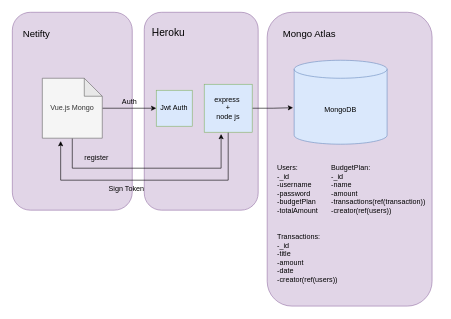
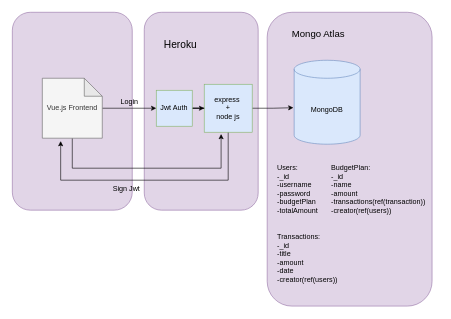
  <mxCell id="0" />
  <mxCell id="1" parent="0" />
  <mxCell id="2" value="&lt;br&gt;&lt;br&gt;&lt;br&gt;" style="rounded=1;whiteSpace=wrap;html=1;fillColor=#e1d5e7;strokeColor=#9673a6;align=left;" vertex="1" parent="1"><mxGeometry x="445" y="20" width="275" height="490" as="geometry" /></mxCell>
  <mxCell id="3" value="&lt;br&gt;&lt;br&gt;&lt;br&gt;" style="rounded=1;whiteSpace=wrap;html=1;fillColor=#e1d5e7;strokeColor=#9673a6;align=left;" vertex="1" parent="1"><mxGeometry x="240" y="20" width="190" height="330" as="geometry" /></mxCell>
  <mxCell id="4" value="&lt;br&gt;&lt;br&gt;&lt;br&gt;" style="rounded=1;whiteSpace=wrap;html=1;fillColor=#e1d5e7;strokeColor=#9673a6;align=left;" vertex="1" parent="1"><mxGeometry x="20" y="20" width="200" height="330" as="geometry" /></mxCell>
  <mxCell id="5" style="edgeStyle=orthogonalEdgeStyle;rounded=0;orthogonalLoop=1;jettySize=auto;html=1;entryX=-0.012;entryY=0.565;entryDx=0;entryDy=0;entryPerimeter=0;" edge="1" parent="1" source="7" target="8"><mxGeometry relative="1" as="geometry" /></mxCell>
  <mxCell id="6" style="edgeStyle=orthogonalEdgeStyle;rounded=0;orthogonalLoop=1;jettySize=auto;html=1;entryX=0.306;entryY=1.048;entryDx=0;entryDy=0;entryPerimeter=0;" edge="1" parent="1" source="7" target="11"><mxGeometry relative="1" as="geometry"><mxPoint x="380" y="360" as="targetPoint" /><Array as="points"><mxPoint x="380" y="300" /><mxPoint x="101" y="300" /></Array></mxGeometry></mxCell>
  <mxCell id="7" value="express&amp;nbsp;&lt;br&gt;+&lt;br&gt;node js" style="whiteSpace=wrap;html=1;aspect=fixed;fillColor=#dae8fc;strokeColor=#82b366;" vertex="1" parent="1"><mxGeometry x="340" y="140" width="80" height="80" as="geometry" /></mxCell>
- <mxCell id="8" value="MongoDB&lt;br&gt;" style="shape=cylinder3;whiteSpace=wrap;html=1;boundedLbl=1;backgroundOutline=1;size=15;fillColor=#dae8fc;strokeColor=#6c8ebf;" vertex="1" parent="1"><mxGeometry x="490" y="100" width="155" height="140" as="geometry" /></mxCell>
+ <mxCell id="8" value="MongoDB&lt;br&gt;" style="shape=cylinder3;whiteSpace=wrap;html=1;boundedLbl=1;backgroundOutline=1;size=15;fillColor=#dae8fc;strokeColor=#6c8ebf;" vertex="1" parent="1"><mxGeometry x="490" y="100" width="110" height="140" as="geometry" /></mxCell>
  <mxCell id="9" style="edgeStyle=orthogonalEdgeStyle;rounded=0;orthogonalLoop=1;jettySize=auto;html=1;entryX=0;entryY=0.5;entryDx=0;entryDy=0;" edge="1" parent="1" source="11" target="13"><mxGeometry relative="1" as="geometry" /></mxCell>
  <mxCell id="10" style="edgeStyle=orthogonalEdgeStyle;rounded=0;orthogonalLoop=1;jettySize=auto;html=1;entryX=0.352;entryY=1.038;entryDx=0;entryDy=0;entryPerimeter=0;" edge="1" parent="1" source="11" target="7"><mxGeometry relative="1" as="geometry"><mxPoint x="120" y="330" as="targetPoint" /><Array as="points"><mxPoint x="120" y="280" /><mxPoint x="368" y="280" /></Array></mxGeometry></mxCell>
- <mxCell id="11" value="Vue.js Mongo" style="shape=note;whiteSpace=wrap;html=1;backgroundOutline=1;darkOpacity=0.05;fillColor=#f5f5f5;strokeColor=#666666;fontColor=#333333;" vertex="1" parent="1"><mxGeometry x="70" y="130" width="100" height="100" as="geometry" /></mxCell>
+ <mxCell id="11" value="Vue.js Frontend" style="shape=note;whiteSpace=wrap;html=1;backgroundOutline=1;darkOpacity=0.05;fillColor=#f5f5f5;strokeColor=#666666;fontColor=#333333;" vertex="1" parent="1"><mxGeometry x="70" y="130" width="100" height="100" as="geometry" /></mxCell>
+ <mxCell id="12" style="edgeStyle=orthogonalEdgeStyle;rounded=0;orthogonalLoop=1;jettySize=auto;html=1;entryX=0;entryY=0.5;entryDx=0;entryDy=0;" edge="1" parent="1" source="13" target="7"><mxGeometry relative="1" as="geometry" /></mxCell>
  <mxCell id="13" value="Jwt Auth" style="whiteSpace=wrap;html=1;aspect=fixed;fillColor=#dae8fc;strokeColor=#82b366;" vertex="1" parent="1"><mxGeometry x="260" y="150" width="60" height="60" as="geometry" /></mxCell>
- <mxCell id="14" value="Auth&lt;br&gt;" style="text;html=1;align=center;verticalAlign=middle;resizable=0;points=[];autosize=1;strokeColor=none;fillColor=none;" vertex="1" parent="1"><mxGeometry x="190" y="155" width="50" height="30" as="geometry" /></mxCell>
- <mxCell id="15" value="register" style="text;html=1;align=center;verticalAlign=middle;resizable=0;points=[];autosize=1;strokeColor=none;fillColor=none;" vertex="1" parent="1"><mxGeometry x="130" y="248" width="60" height="30" as="geometry" /></mxCell>
- <mxCell id="16" value="Sign Token" style="text;html=1;align=center;verticalAlign=middle;resizable=0;points=[];autosize=1;strokeColor=none;fillColor=none;" vertex="1" parent="1"><mxGeometry x="170" y="300" width="80" height="30" as="geometry" /></mxCell>
- <mxCell id="17" value="&lt;font style=&quot;font-size: 16px;&quot;&gt;Netifty&lt;/font&gt;" style="text;html=1;align=center;verticalAlign=middle;resizable=0;points=[];autosize=1;strokeColor=none;fillColor=none;" vertex="1" parent="1"><mxGeometry x="25" y="40" width="70" height="30" as="geometry" /></mxCell>
- <mxCell id="18" value="&lt;font style=&quot;font-size: 17px;&quot;&gt;Heroku&lt;/font&gt;" style="text;html=1;align=center;verticalAlign=middle;resizable=0;points=[];autosize=1;strokeColor=none;fillColor=none;" vertex="1" parent="1"><mxGeometry x="240" y="40" width="80" height="30" as="geometry" /></mxCell>
- <mxCell id="19" value="&lt;font style=&quot;font-size: 16px;&quot;&gt;Mongo Atlas&lt;/font&gt;" style="text;html=1;align=center;verticalAlign=middle;resizable=0;points=[];autosize=1;strokeColor=none;fillColor=none;" vertex="1" parent="1"><mxGeometry x="460" y="40" width="110" height="30" as="geometry" /></mxCell>
+ <mxCell id="14" value="Login&lt;br&gt;" style="text;html=1;align=center;verticalAlign=middle;resizable=0;points=[];autosize=1;strokeColor=none;fillColor=none;" vertex="1" parent="1"><mxGeometry x="190" y="155" width="50" height="30" as="geometry" /></mxCell>
+ <mxCell id="16" value="Sign Jwt" style="text;html=1;align=center;verticalAlign=middle;resizable=0;points=[];autosize=1;strokeColor=none;fillColor=none;" vertex="1" parent="1"><mxGeometry x="170" y="300" width="80" height="30" as="geometry" /></mxCell>
+ <mxCell id="18" value="&lt;font style=&quot;font-size: 17px;&quot;&gt;Heroku&lt;/font&gt;" style="text;html=1;align=center;verticalAlign=middle;resizable=0;points=[];autosize=1;strokeColor=none;fillColor=none;" vertex="1" parent="1"><mxGeometry x="260" y="60" width="80" height="30" as="geometry" /></mxCell>
+ <mxCell id="19" value="&lt;font style=&quot;font-size: 16px;&quot;&gt;Mongo Atlas&lt;/font&gt;" style="text;html=1;align=center;verticalAlign=middle;resizable=0;points=[];autosize=1;strokeColor=none;fillColor=none;" vertex="1" parent="1"><mxGeometry x="475" y="40" width="110" height="30" as="geometry" /></mxCell>
  <mxCell id="20" value="Users:&lt;br style=&quot;border-color: var(--border-color);&quot;&gt;&lt;span style=&quot;&quot;&gt;-_id&lt;/span&gt;&lt;br style=&quot;border-color: var(--border-color);&quot;&gt;&lt;span style=&quot;&quot;&gt;-username&lt;/span&gt;&lt;br style=&quot;border-color: var(--border-color);&quot;&gt;&lt;span style=&quot;&quot;&gt;-password&lt;/span&gt;&lt;br style=&quot;border-color: var(--border-color);&quot;&gt;&lt;span style=&quot;&quot;&gt;-budgetPlan&lt;/span&gt;&lt;br style=&quot;border-color: var(--border-color);&quot;&gt;&lt;span style=&quot;&quot;&gt;-totalAmount&lt;/span&gt;" style="text;html=1;align=left;verticalAlign=middle;resizable=0;points=[];autosize=1;strokeColor=none;fillColor=none;" vertex="1" parent="1"><mxGeometry x="460" y="265" width="90" height="100" as="geometry" /></mxCell>
  <mxCell id="21" value="BudgetPlan:&lt;br style=&quot;border-color: var(--border-color);&quot;&gt;&lt;span style=&quot;&quot;&gt;-_id&lt;/span&gt;&lt;br style=&quot;border-color: var(--border-color);&quot;&gt;&lt;span style=&quot;&quot;&gt;-name&lt;/span&gt;&lt;br style=&quot;border-color: var(--border-color);&quot;&gt;&lt;span style=&quot;&quot;&gt;-amount&lt;/span&gt;&lt;br style=&quot;border-color: var(--border-color);&quot;&gt;&lt;span style=&quot;&quot;&gt;-transactions(ref(transaction))&lt;/span&gt;&lt;br style=&quot;border-color: var(--border-color);&quot;&gt;&lt;div style=&quot;&quot;&gt;&lt;span style=&quot;background-color: initial;&quot;&gt;-creator(ref(users))&lt;/span&gt;&lt;/div&gt;" style="text;html=1;align=left;verticalAlign=middle;resizable=0;points=[];autosize=1;strokeColor=none;fillColor=none;" vertex="1" parent="1"><mxGeometry x="550" y="265" width="180" height="100" as="geometry" /></mxCell>
  <mxCell id="22" value="Transactions:&lt;br style=&quot;border-color: var(--border-color);&quot;&gt;&lt;span style=&quot;&quot;&gt;-_id&lt;/span&gt;&lt;br style=&quot;border-color: var(--border-color);&quot;&gt;&lt;span style=&quot;&quot;&gt;-title&lt;/span&gt;&lt;br style=&quot;border-color: var(--border-color);&quot;&gt;&lt;span style=&quot;&quot;&gt;-amount&lt;/span&gt;&lt;br style=&quot;border-color: var(--border-color);&quot;&gt;&lt;span style=&quot;&quot;&gt;-date&lt;/span&gt;&lt;br style=&quot;border-color: var(--border-color);&quot;&gt;&lt;span style=&quot;&quot;&gt;-creator(ref(users))&lt;/span&gt;" style="text;html=1;align=left;verticalAlign=middle;resizable=0;points=[];autosize=1;strokeColor=none;fillColor=none;" vertex="1" parent="1"><mxGeometry x="460" y="380" width="120" height="100" as="geometry" /></mxCell>
